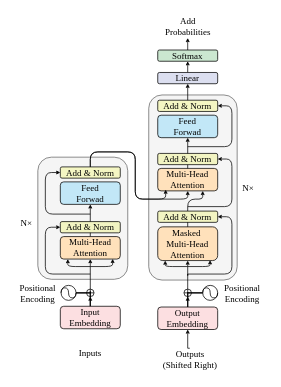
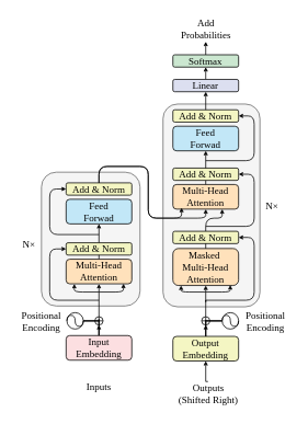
  <mxCell id="0" />
  <mxCell id="1" parent="0" />
  <mxCell id="2" value="" style="rounded=1;whiteSpace=wrap;html=1;fillColor=#f5f5f5;fontColor=#333333;strokeColor=#666666;fontFamily=Times New Roman;" parent="1" vertex="1"><mxGeometry x="198" y="126" width="118" height="247" as="geometry" /></mxCell>
  <mxCell id="3" style="edgeStyle=orthogonalEdgeStyle;rounded=1;orthogonalLoop=1;jettySize=auto;html=1;entryX=1;entryY=0.5;entryDx=0;entryDy=0;fontFamily=Times New Roman;endSize=3;curved=0;" parent="1" target="52" edge="1"><mxGeometry relative="1" as="geometry"><mxPoint x="250" y="275" as="sourcePoint" /><mxPoint x="327" y="459" as="targetPoint" /><Array as="points"><mxPoint x="250" y="275" /><mxPoint x="309" y="275" /><mxPoint x="309" y="211" /></Array></mxGeometry></mxCell>
  <mxCell id="4" value="" style="rounded=1;whiteSpace=wrap;html=1;fillColor=#f5f5f5;fontColor=#333333;strokeColor=#666666;fontFamily=Times New Roman;" parent="1" vertex="1"><mxGeometry x="50" y="209" width="120" height="163" as="geometry" /></mxCell>
  <mxCell id="5" style="edgeStyle=orthogonalEdgeStyle;rounded=0;orthogonalLoop=1;jettySize=auto;html=1;exitX=0.5;exitY=0;exitDx=0;exitDy=0;entryX=0.5;entryY=1;entryDx=0;entryDy=0;strokeWidth=1;fontFamily=Times New Roman;endSize=3;" parent="1" source="6" target="7" edge="1"><mxGeometry relative="1" as="geometry" /></mxCell>
  <mxCell id="6" value="Multi-Head Attention" style="rounded=1;whiteSpace=wrap;html=1;fontFamily=Times New Roman;fillColor=#ffe1bb;strokeColor=#000000;strokeWidth=1;" parent="1" vertex="1"><mxGeometry x="80" y="315" width="80" height="30" as="geometry" /></mxCell>
  <mxCell id="7" value="Feed&lt;div&gt;Forwad&lt;/div&gt;" style="rounded=1;whiteSpace=wrap;html=1;fontFamily=Times New Roman;strokeWidth=1;fillColor=#c2e7f7;" parent="1" vertex="1"><mxGeometry x="80" y="242" width="80" height="30" as="geometry" /></mxCell>
  <mxCell id="8" style="edgeStyle=orthogonalEdgeStyle;rounded=1;orthogonalLoop=1;jettySize=auto;html=1;entryX=0;entryY=0.5;entryDx=0;entryDy=0;fontFamily=Times New Roman;endSize=3;curved=0;" parent="1" target="10" edge="1"><mxGeometry relative="1" as="geometry"><Array as="points"><mxPoint x="120" y="285" /><mxPoint x="60" y="285" /><mxPoint x="60" y="230" /></Array><mxPoint x="120" y="285" as="sourcePoint" /></mxGeometry></mxCell>
  <mxCell id="9" value="Add &amp;amp; Norm" style="rounded=1;whiteSpace=wrap;html=1;fontFamily=Times New Roman;fillColor=#f2f4c2;strokeColor=#000000;strokeWidth=1;" parent="1" vertex="1"><mxGeometry x="80" y="295" width="80" height="15" as="geometry" /></mxCell>
  <mxCell id="10" value="Add &amp;amp; Norm" style="rounded=1;whiteSpace=wrap;html=1;fontFamily=Times New Roman;strokeWidth=1;fillColor=#f4f6c3;" parent="1" vertex="1"><mxGeometry x="80" y="222" width="80" height="15" as="geometry" /></mxCell>
  <mxCell id="11" style="edgeStyle=orthogonalEdgeStyle;rounded=0;orthogonalLoop=1;jettySize=auto;html=1;entryX=0.5;entryY=1;entryDx=0;entryDy=0;fontFamily=Times New Roman;endSize=3;" parent="1" source="14" target="6" edge="1"><mxGeometry relative="1" as="geometry" /></mxCell>
  <mxCell id="12" style="edgeStyle=orthogonalEdgeStyle;rounded=1;orthogonalLoop=1;jettySize=auto;html=1;entryX=0.873;entryY=0.99;entryDx=0;entryDy=0;entryPerimeter=0;fontFamily=Times New Roman;endSize=3;curved=0;" parent="1" target="6" edge="1"><mxGeometry relative="1" as="geometry"><Array as="points"><mxPoint x="120" y="355" /><mxPoint x="150" y="355" /></Array><mxPoint x="120" y="355" as="sourcePoint" /></mxGeometry></mxCell>
  <mxCell id="13" style="edgeStyle=orthogonalEdgeStyle;rounded=1;orthogonalLoop=1;jettySize=auto;html=1;entryX=0;entryY=0.5;entryDx=0;entryDy=0;fontFamily=Times New Roman;endSize=3;curved=0;" parent="1" target="9" edge="1"><mxGeometry relative="1" as="geometry"><Array as="points"><mxPoint x="120" y="365" /><mxPoint x="60" y="365" /><mxPoint x="60" y="303" /></Array><mxPoint x="120" y="365" as="sourcePoint" /></mxGeometry></mxCell>
  <mxCell id="14" value="" style="shape=orEllipse;perimeter=ellipsePerimeter;whiteSpace=wrap;html=1;backgroundOutline=1;fontFamily=Times New Roman;" parent="1" vertex="1"><mxGeometry x="115" y="385.09" width="10" height="10" as="geometry" /></mxCell>
  <mxCell id="15" style="edgeStyle=orthogonalEdgeStyle;rounded=0;orthogonalLoop=1;jettySize=auto;html=1;entryX=0.5;entryY=1;entryDx=0;entryDy=0;fontFamily=Times New Roman;endSize=3;" parent="1" source="16" target="14" edge="1"><mxGeometry relative="1" as="geometry" /></mxCell>
  <mxCell id="16" value="Input&lt;div&gt;Embedding&lt;/div&gt;" style="rounded=1;whiteSpace=wrap;html=1;fontFamily=Times New Roman;fillColor=#fcdfe1;strokeColor=#000000;strokeWidth=1;" parent="1" vertex="1"><mxGeometry x="80" y="408" width="80" height="30" as="geometry" /></mxCell>
  <mxCell id="17" style="edgeStyle=orthogonalEdgeStyle;rounded=0;orthogonalLoop=1;jettySize=auto;html=1;entryX=0;entryY=0.5;entryDx=0;entryDy=0;endArrow=none;endFill=0;fontFamily=Times New Roman;" parent="1" source="18" target="14" edge="1"><mxGeometry relative="1" as="geometry" /></mxCell>
  <mxCell id="18" value="" style="ellipse;whiteSpace=wrap;html=1;aspect=fixed;movable=1;resizable=1;rotatable=1;deletable=1;editable=1;locked=0;connectable=1;container=0;fontFamily=Times New Roman;" parent="1" vertex="1"><mxGeometry x="81" y="380.09" width="20" height="20" as="geometry" /></mxCell>
  <mxCell id="19" value="" style="endArrow=none;html=1;rounded=0;edgeStyle=orthogonalEdgeStyle;curved=1;movable=1;resizable=1;rotatable=1;deletable=1;editable=1;locked=0;connectable=1;fontFamily=Times New Roman;" parent="1" edge="1"><mxGeometry width="50" height="50" relative="1" as="geometry"><mxPoint x="80.97" y="390.083" as="sourcePoint" /><mxPoint x="100.97" y="390.083" as="targetPoint" /><Array as="points"><mxPoint x="80.97" y="383.417" /><mxPoint x="90.97" y="383.417" /><mxPoint x="90.97" y="396.75" /><mxPoint x="100.97" y="396.75" /></Array></mxGeometry></mxCell>
  <mxCell id="20" value="Inputs" style="text;html=1;align=center;verticalAlign=middle;whiteSpace=wrap;rounded=0;fontFamily=Times New Roman;" parent="1" vertex="1"><mxGeometry x="90" y="456" width="60" height="30" as="geometry" /></mxCell>
  <mxCell id="21" style="edgeStyle=orthogonalEdgeStyle;rounded=1;orthogonalLoop=1;jettySize=auto;html=1;entryX=0.125;entryY=1;entryDx=0;entryDy=0;entryPerimeter=0;fontFamily=Times New Roman;endSize=3;curved=0;" parent="1" target="6" edge="1"><mxGeometry relative="1" as="geometry"><Array as="points"><mxPoint x="120" y="355" /><mxPoint x="90" y="355" /></Array><mxPoint x="120" y="355" as="sourcePoint" /></mxGeometry></mxCell>
  <mxCell id="22" value="Masked&amp;nbsp;&lt;div&gt;Multi-Head Attention&lt;/div&gt;" style="rounded=1;whiteSpace=wrap;html=1;fontFamily=Times New Roman;fillColor=#ffe1bb;strokeColor=#000000;strokeWidth=1;" parent="1" vertex="1"><mxGeometry x="210" y="302" width="80" height="45" as="geometry" /></mxCell>
  <mxCell id="23" value="Feed&lt;div&gt;Forwad&lt;/div&gt;" style="rounded=1;whiteSpace=wrap;html=1;fontFamily=Times New Roman;strokeWidth=1;fillColor=#c2e7f7;" parent="1" vertex="1"><mxGeometry x="210" y="153" width="80" height="30" as="geometry" /></mxCell>
  <mxCell id="24" value="Add &amp;amp; Norm" style="rounded=1;whiteSpace=wrap;html=1;fontFamily=Times New Roman;strokeWidth=1;fillColor=#f4f6c3;" parent="1" vertex="1"><mxGeometry x="210" y="133" width="80" height="15" as="geometry" /></mxCell>
  <mxCell id="25" style="edgeStyle=orthogonalEdgeStyle;rounded=0;orthogonalLoop=1;jettySize=auto;html=1;entryX=0.5;entryY=1;entryDx=0;entryDy=0;fontFamily=Times New Roman;targetPerimeterSpacing=1;endSize=3;" parent="1" source="28" target="22" edge="1"><mxGeometry relative="1" as="geometry" /></mxCell>
  <mxCell id="26" style="edgeStyle=orthogonalEdgeStyle;rounded=1;orthogonalLoop=1;jettySize=auto;html=1;entryX=0.873;entryY=0.99;entryDx=0;entryDy=0;entryPerimeter=0;fontFamily=Times New Roman;targetPerimeterSpacing=1;endSize=3;curved=0;" parent="1" target="22" edge="1"><mxGeometry relative="1" as="geometry"><Array as="points"><mxPoint x="250" y="355" /><mxPoint x="280" y="355" /></Array><mxPoint x="250" y="355" as="sourcePoint" /></mxGeometry></mxCell>
  <mxCell id="27" style="edgeStyle=orthogonalEdgeStyle;rounded=1;orthogonalLoop=1;jettySize=auto;html=1;fontFamily=Times New Roman;endSize=3;entryX=1;entryY=0.5;entryDx=0;entryDy=0;curved=0;" parent="1" target="51" edge="1"><mxGeometry relative="1" as="geometry"><Array as="points"><mxPoint x="250" y="365" /><mxPoint x="309" y="365" /><mxPoint x="309" y="289" /></Array><mxPoint x="289" y="303" as="targetPoint" /><mxPoint x="250" y="365" as="sourcePoint" /></mxGeometry></mxCell>
  <mxCell id="28" value="" style="shape=orEllipse;perimeter=ellipsePerimeter;whiteSpace=wrap;html=1;backgroundOutline=1;fontFamily=Times New Roman;" parent="1" vertex="1"><mxGeometry x="245" y="385.09" width="10" height="10" as="geometry" /></mxCell>
  <mxCell id="29" style="edgeStyle=orthogonalEdgeStyle;rounded=0;orthogonalLoop=1;jettySize=auto;html=1;entryX=0.5;entryY=1;entryDx=0;entryDy=0;fontFamily=Times New Roman;endSize=3;" parent="1" source="30" target="28" edge="1"><mxGeometry relative="1" as="geometry" /></mxCell>
- <mxCell id="30" value="Output&lt;div&gt;Embedding&lt;/div&gt;" style="rounded=1;whiteSpace=wrap;html=1;fontFamily=Times New Roman;fillColor=#fcdfe1;strokeColor=#000000;strokeWidth=1;" parent="1" vertex="1"><mxGeometry x="210" y="409" width="80" height="30" as="geometry" /></mxCell>
+ <mxCell id="30" value="Output&lt;div&gt;Embedding&lt;/div&gt;" style="rounded=1;whiteSpace=wrap;html=1;fontFamily=Times New Roman;fillColor=#f4f6c3;strokeColor=#000000;strokeWidth=1;" parent="1" vertex="1"><mxGeometry x="210" y="409" width="80" height="30" as="geometry" /></mxCell>
  <mxCell id="31" style="edgeStyle=orthogonalEdgeStyle;rounded=0;orthogonalLoop=1;jettySize=auto;html=1;entryX=1;entryY=0.5;entryDx=0;entryDy=0;endArrow=none;endFill=0;fontFamily=Times New Roman;" parent="1" source="32" target="28" edge="1"><mxGeometry relative="1" as="geometry" /></mxCell>
  <mxCell id="32" value="" style="ellipse;whiteSpace=wrap;html=1;aspect=fixed;movable=1;resizable=1;rotatable=1;deletable=1;editable=1;locked=0;connectable=1;container=0;fontFamily=Times New Roman;" parent="1" vertex="1"><mxGeometry x="270" y="380.09" width="20" height="20" as="geometry" /></mxCell>
  <mxCell id="33" value="" style="endArrow=none;html=1;rounded=0;edgeStyle=orthogonalEdgeStyle;curved=1;movable=1;resizable=1;rotatable=1;deletable=1;editable=1;locked=0;connectable=1;fontFamily=Times New Roman;" parent="1" edge="1"><mxGeometry width="50" height="50" relative="1" as="geometry"><mxPoint x="269.97" y="390.083" as="sourcePoint" /><mxPoint x="289.97" y="390.083" as="targetPoint" /><Array as="points"><mxPoint x="269.97" y="383.417" /><mxPoint x="279.97" y="383.417" /><mxPoint x="279.97" y="396.75" /><mxPoint x="289.97" y="396.75" /></Array></mxGeometry></mxCell>
  <mxCell id="34" style="edgeStyle=orthogonalEdgeStyle;rounded=0;orthogonalLoop=1;jettySize=auto;html=1;exitX=0.5;exitY=0;exitDx=0;exitDy=0;entryX=0.5;entryY=1;entryDx=0;entryDy=0;fontFamily=Times New Roman;endSize=3;" parent="1" source="35" target="30" edge="1"><mxGeometry relative="1" as="geometry" /></mxCell>
  <mxCell id="35" value="Outputs&lt;div&gt;(Shifted Right)&lt;/div&gt;" style="text;html=1;align=center;verticalAlign=middle;whiteSpace=wrap;rounded=0;fontFamily=Times New Roman;" parent="1" vertex="1"><mxGeometry x="215.5" y="464" width="74.5" height="30" as="geometry" /></mxCell>
  <mxCell id="36" style="edgeStyle=orthogonalEdgeStyle;rounded=1;orthogonalLoop=1;jettySize=auto;html=1;entryX=0.125;entryY=1;entryDx=0;entryDy=0;entryPerimeter=0;fontFamily=Times New Roman;targetPerimeterSpacing=1;endSize=3;curved=0;" parent="1" target="22" edge="1"><mxGeometry relative="1" as="geometry"><Array as="points"><mxPoint x="250" y="355" /><mxPoint x="220" y="355" /></Array><mxPoint x="250" y="355" as="sourcePoint" /></mxGeometry></mxCell>
  <mxCell id="37" value="Positional&lt;div&gt;Encoding&lt;/div&gt;" style="text;html=1;align=center;verticalAlign=middle;whiteSpace=wrap;rounded=0;fontFamily=Times New Roman;" parent="1" vertex="1"><mxGeometry x="20" y="376" width="60" height="30" as="geometry" /></mxCell>
  <mxCell id="38" value="Positional&lt;div&gt;Encoding&lt;/div&gt;" style="text;html=1;align=center;verticalAlign=middle;whiteSpace=wrap;rounded=0;fontFamily=Times New Roman;" parent="1" vertex="1"><mxGeometry x="293" y="376" width="60" height="30" as="geometry" /></mxCell>
  <mxCell id="39" value="Multi-Head Attention" style="rounded=1;whiteSpace=wrap;html=1;fontFamily=Times New Roman;fillColor=#ffe1bb;strokeColor=#000000;strokeWidth=1;" parent="1" vertex="1"><mxGeometry x="210" y="224" width="80" height="30" as="geometry" /></mxCell>
  <mxCell id="40" style="edgeStyle=orthogonalEdgeStyle;rounded=1;orthogonalLoop=1;jettySize=auto;html=1;exitX=0.5;exitY=0;exitDx=0;exitDy=0;strokeWidth=1;fontFamily=Times New Roman;endSize=3;entryX=0.5;entryY=1;entryDx=0;entryDy=0;curved=0;" parent="1" source="10" target="39" edge="1"><mxGeometry relative="1" as="geometry"><mxPoint x="130" y="325" as="sourcePoint" /><mxPoint x="240" y="265" as="targetPoint" /><Array as="points"><mxPoint x="120" y="202" /><mxPoint x="180" y="202" /><mxPoint x="180" y="265" /><mxPoint x="250" y="265" /></Array></mxGeometry></mxCell>
  <mxCell id="41" style="edgeStyle=orthogonalEdgeStyle;rounded=1;orthogonalLoop=1;jettySize=auto;html=1;entryX=0.132;entryY=0.944;entryDx=0;entryDy=0;fontFamily=Times New Roman;endSize=3;entryPerimeter=0;exitX=0.5;exitY=0;exitDx=0;exitDy=0;curved=0;" parent="1" source="10" target="39" edge="1"><mxGeometry relative="1" as="geometry"><mxPoint x="130" y="418" as="sourcePoint" /><mxPoint x="130" y="405" as="targetPoint" /><Array as="points"><mxPoint x="120" y="202" /><mxPoint x="180" y="202" /><mxPoint x="180" y="265" /><mxPoint x="220" y="265" /><mxPoint x="220" y="252" /></Array></mxGeometry></mxCell>
  <mxCell id="42" style="edgeStyle=orthogonalEdgeStyle;rounded=0;orthogonalLoop=1;jettySize=auto;html=1;entryX=0.5;entryY=1;entryDx=0;entryDy=0;fontFamily=Times New Roman;endSize=3;exitX=0.5;exitY=0;exitDx=0;exitDy=0;" parent="1" source="39" target="23" edge="1"><mxGeometry relative="1" as="geometry"><mxPoint x="327" y="485" as="sourcePoint" /><mxPoint x="327" y="459" as="targetPoint" /></mxGeometry></mxCell>
  <mxCell id="43" style="edgeStyle=orthogonalEdgeStyle;rounded=1;orthogonalLoop=1;jettySize=auto;html=1;entryX=1;entryY=0.5;entryDx=0;entryDy=0;fontFamily=Times New Roman;endSize=3;curved=0;" parent="1" target="24" edge="1"><mxGeometry relative="1" as="geometry"><mxPoint x="250" y="195" as="sourcePoint" /><mxPoint x="337" y="469" as="targetPoint" /><Array as="points"><mxPoint x="250" y="195" /><mxPoint x="309" y="195" /><mxPoint x="309" y="141" /></Array></mxGeometry></mxCell>
  <mxCell id="44" style="edgeStyle=orthogonalEdgeStyle;rounded=0;orthogonalLoop=1;jettySize=auto;html=1;entryX=0.5;entryY=1;entryDx=0;entryDy=0;fontFamily=Times New Roman;endSize=3;exitX=0.5;exitY=0;exitDx=0;exitDy=0;" parent="1" source="48" target="49" edge="1"><mxGeometry relative="1" as="geometry"><mxPoint x="337" y="495" as="sourcePoint" /><mxPoint x="337" y="469" as="targetPoint" /></mxGeometry></mxCell>
  <mxCell id="45" style="edgeStyle=orthogonalEdgeStyle;rounded=0;orthogonalLoop=1;jettySize=auto;html=1;entryX=0.5;entryY=1;entryDx=0;entryDy=0;fontFamily=Times New Roman;endSize=3;exitX=0.5;exitY=0;exitDx=0;exitDy=0;" parent="1" source="47" target="48" edge="1"><mxGeometry relative="1" as="geometry"><mxPoint x="347" y="505" as="sourcePoint" /><mxPoint x="347" y="479" as="targetPoint" /></mxGeometry></mxCell>
  <mxCell id="46" style="edgeStyle=orthogonalEdgeStyle;rounded=0;orthogonalLoop=1;jettySize=auto;html=1;entryX=0.5;entryY=1;entryDx=0;entryDy=0;fontFamily=Times New Roman;endSize=3;exitX=0.5;exitY=0;exitDx=0;exitDy=0;" parent="1" source="24" target="47" edge="1"><mxGeometry relative="1" as="geometry"><mxPoint x="357" y="515" as="sourcePoint" /><mxPoint x="357" y="489" as="targetPoint" /></mxGeometry></mxCell>
  <mxCell id="47" value="Linear" style="rounded=1;whiteSpace=wrap;html=1;fontFamily=Times New Roman;strokeWidth=1;fillColor=#dcdff0;" parent="1" vertex="1"><mxGeometry x="210" y="96" width="80" height="15" as="geometry" /></mxCell>
  <mxCell id="48" value="Softmax" style="rounded=1;whiteSpace=wrap;html=1;fontFamily=Times New Roman;strokeWidth=1;fillColor=#cbe7d0;" parent="1" vertex="1"><mxGeometry x="210" y="66" width="80" height="15" as="geometry" /></mxCell>
  <mxCell id="49" value="Add&lt;div&gt;Probabilities&lt;/div&gt;" style="text;html=1;align=center;verticalAlign=middle;whiteSpace=wrap;rounded=0;fontFamily=Times New Roman;" parent="1" vertex="1"><mxGeometry x="215.5" y="20" width="69" height="30" as="geometry" /></mxCell>
  <mxCell id="50" value="" style="edgeStyle=orthogonalEdgeStyle;rounded=1;orthogonalLoop=1;jettySize=auto;html=1;exitX=0.5;exitY=0;exitDx=0;exitDy=0;entryX=0.75;entryY=1;entryDx=0;entryDy=0;strokeWidth=1;fontFamily=Times New Roman;endSize=3;curved=0;" parent="1" source="22" target="39" edge="1"><mxGeometry relative="1" as="geometry"><mxPoint x="250" y="302" as="sourcePoint" /><mxPoint x="279" y="255" as="targetPoint" /><Array as="points"><mxPoint x="250" y="265" /><mxPoint x="270" y="265" /></Array></mxGeometry></mxCell>
  <mxCell id="51" value="Add &amp;amp; Norm" style="rounded=1;whiteSpace=wrap;html=1;fontFamily=Times New Roman;fillColor=#f2f4c2;strokeColor=#000000;strokeWidth=1;" parent="1" vertex="1"><mxGeometry x="210" y="281" width="80" height="15" as="geometry" /></mxCell>
  <mxCell id="52" value="Add &amp;amp; Norm" style="rounded=1;whiteSpace=wrap;html=1;fontFamily=Times New Roman;fillColor=#f2f4c2;strokeColor=#000000;strokeWidth=1;" parent="1" vertex="1"><mxGeometry x="210" y="204" width="80" height="15" as="geometry" /></mxCell>
  <mxCell id="53" value="N×" style="text;html=1;align=center;verticalAlign=middle;whiteSpace=wrap;rounded=0;fontFamily=Times New Roman;" parent="1" vertex="1"><mxGeometry x="20" y="284" width="30" height="26" as="geometry" /></mxCell>
  <mxCell id="54" value="N×" style="text;html=1;align=center;verticalAlign=middle;whiteSpace=wrap;rounded=0;fontFamily=Times New Roman;" parent="1" vertex="1"><mxGeometry x="316" y="237" width="30" height="26" as="geometry" /></mxCell>
